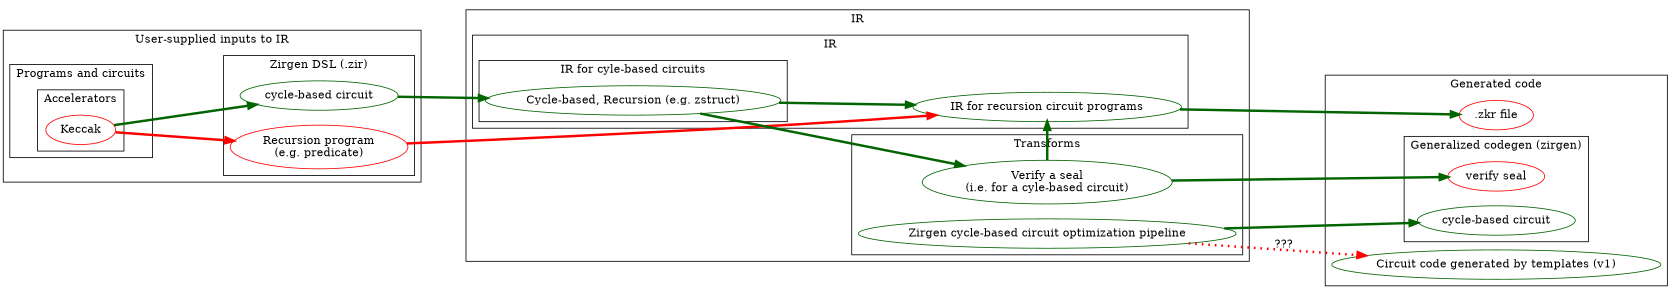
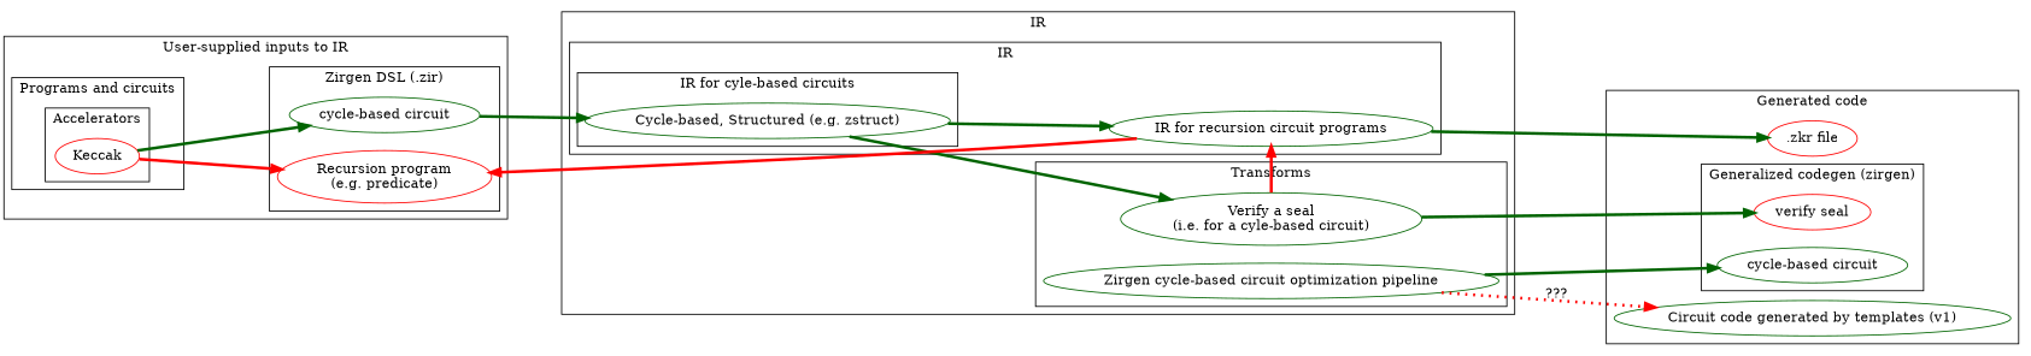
  digraph {
    compound=true
    penwidth=1
    rankdir=LR
    ranksep=1.3
    node [color=darkgreen]
    edge [color=darkgreen penwidth=3]
    n1 [color=red label=Keccak]
    n2 [label="cycle-based circuit"]
    n3 [color=red label="Recursion program\n(e.g. predicate)"]
-   n4 [label="Cycle-based, Recursion (e.g. zstruct)" rank=same]
+   n4 [label="Cycle-based, Structured (e.g. zstruct)" rank=same]
    n5 [label="IR for recursion circuit programs"]
    n6 [label="Verify a seal\n(i.e. for a cyle-based circuit)"]
    n7 [label="Zirgen cycle-based circuit optimization pipeline"]
    n8 [label="cycle-based circuit"]
    n9 [color=red label="verify seal"]
    n10 [color=red label=".zkr file"]
    n11 [label="Circuit code generated by templates (v1)"]
    subgraph sub_1 {
      cluster=true
      label="User-supplied inputs to IR"
      subgraph sub_2 {
        cluster=true
        label="Programs and circuits"
        subgraph sub_3 {
          cluster=true
          label=Accelerators
          n1
        }
      }
      subgraph sub_4 {
        cluster=true
        label="Zirgen DSL (.zir)"
        n2
        n3
      }
    }
    subgraph sub_5 {
      cluster=true
      label=IR
      subgraph sub_6 {
        cluster=true
        label=IR
        rank=same
        n5
        subgraph sub_7 {
          cluster=true
          label="IR for cyle-based circuits"
          rank=same
          n4
        }
      }
      subgraph sub_8 {
        cluster=true
        label=Transforms
        n6
        n7
      }
    }
    subgraph sub_9 {
      cluster=true
      label="Generated code"
      n10
      n11
      subgraph sub_10 {
        cluster=true
        label="Generalized codegen (zirgen)"
        n8
        n9
      }
    }
    n1 -> n2
    n1 -> n3 [color=red]
    n2 -> n4
-   n3 -> n5 [color=red]
+   n5 -> n3 [color=red]
    n4 -> n5
    n4 -> n6
    n5 -> n10
-   n6 -> n5 [constraint=false]
+   n6 -> n5 [color=red constraint=false]
    n6 -> n9
    n7 -> n8
    n7 -> n11 [color=red label="???" style=dotted]
  }
